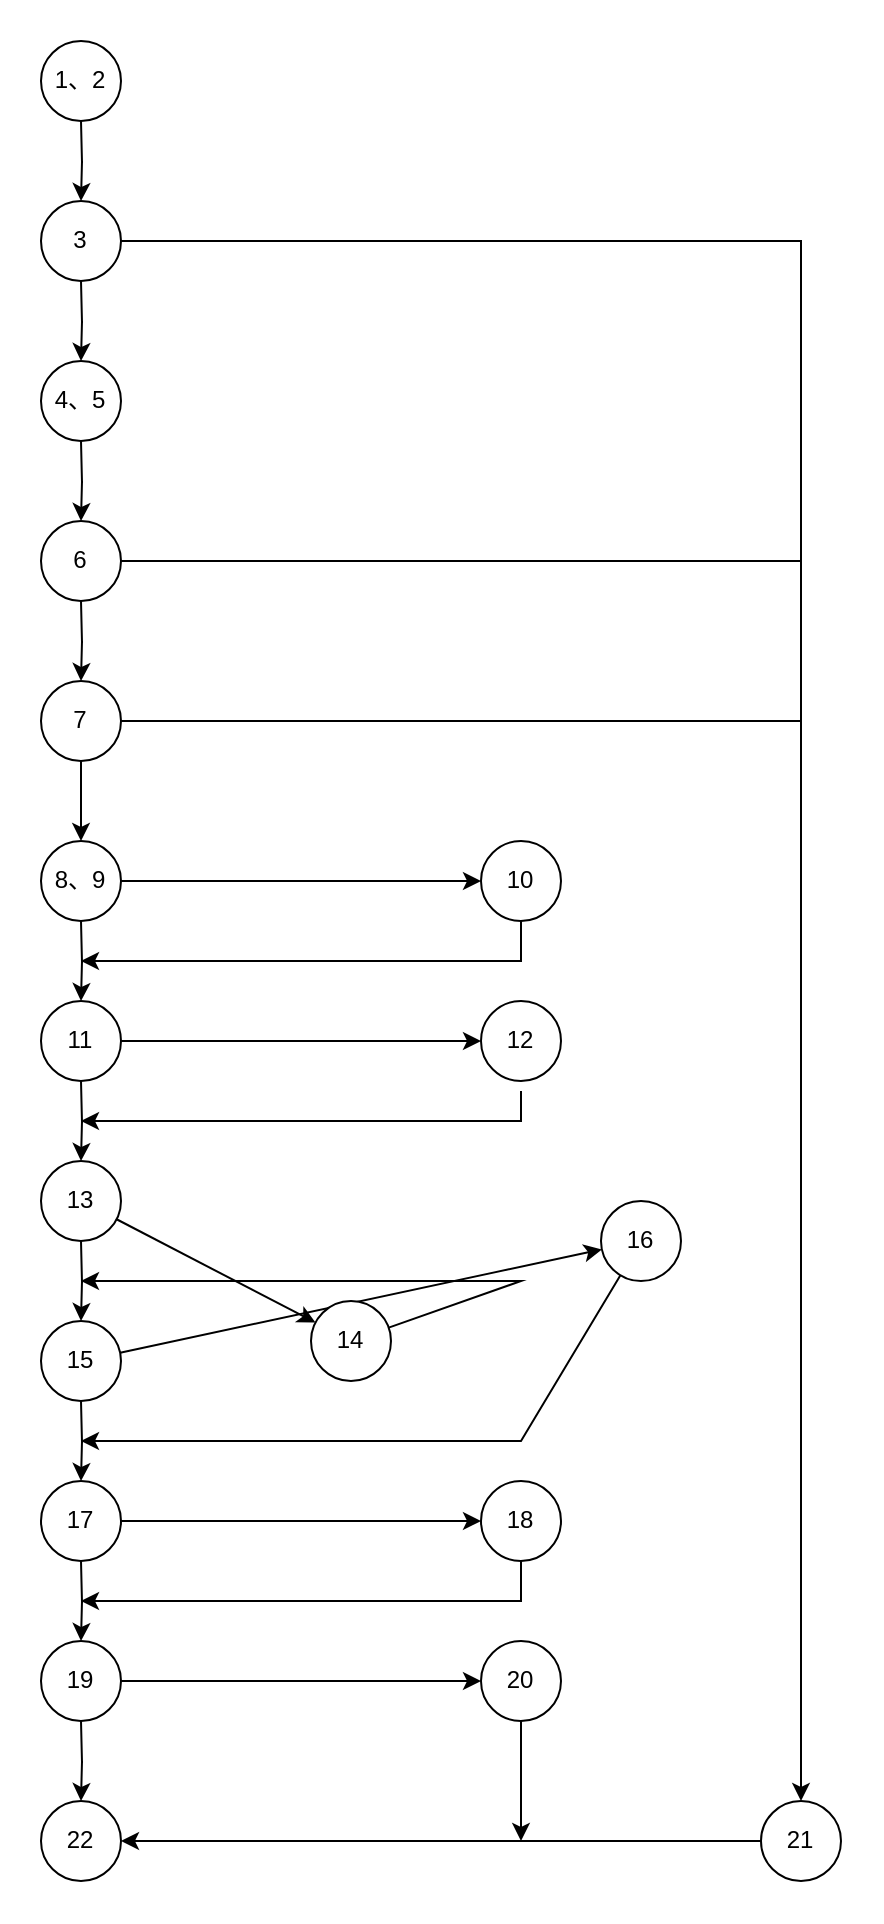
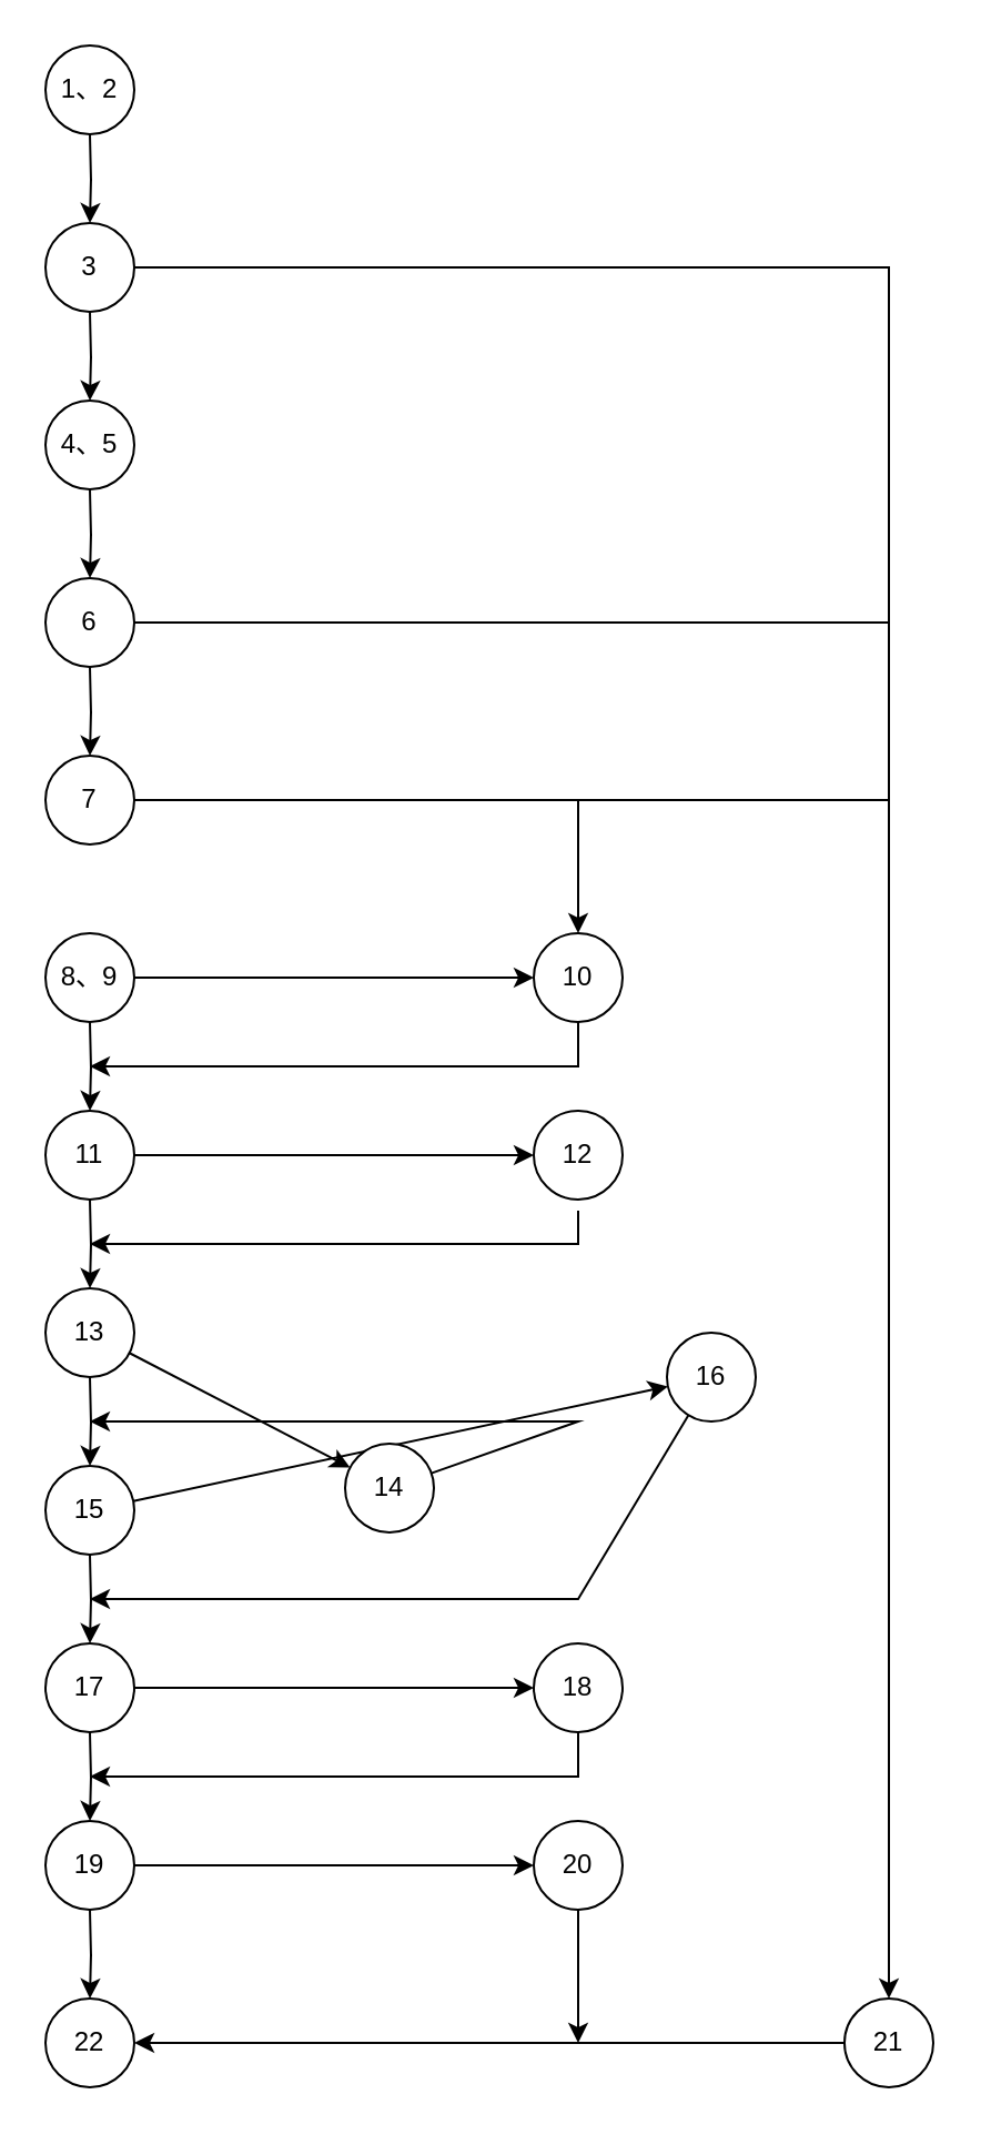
  <mxCell id="0" />
  <mxCell id="1" parent="0" />
  <mxCell id="2" value="" style="edgeStyle=orthogonalEdgeStyle;rounded=0;orthogonalLoop=1;jettySize=auto;html=1;" parent="1" edge="1"><mxGeometry relative="1" as="geometry"><mxPoint x="40" y="60" as="sourcePoint" /><mxPoint x="40" y="100" as="targetPoint" /></mxGeometry></mxCell>
  <mxCell id="3" value="" style="edgeStyle=orthogonalEdgeStyle;rounded=0;orthogonalLoop=1;jettySize=auto;html=1;" parent="1" edge="1"><mxGeometry relative="1" as="geometry"><mxPoint x="40" y="140" as="sourcePoint" /><mxPoint x="40" y="180" as="targetPoint" /></mxGeometry></mxCell>
  <mxCell id="4" value="" style="edgeStyle=orthogonalEdgeStyle;rounded=0;orthogonalLoop=1;jettySize=auto;html=1;" parent="1" edge="1"><mxGeometry relative="1" as="geometry"><mxPoint x="40" y="220" as="sourcePoint" /><mxPoint x="40" y="260" as="targetPoint" /></mxGeometry></mxCell>
  <mxCell id="5" value="" style="edgeStyle=orthogonalEdgeStyle;rounded=0;orthogonalLoop=1;jettySize=auto;html=1;" parent="1" edge="1"><mxGeometry relative="1" as="geometry"><mxPoint x="40" y="300" as="sourcePoint" /><mxPoint x="40" y="340" as="targetPoint" /></mxGeometry></mxCell>
  <mxCell id="6" value="" style="edgeStyle=orthogonalEdgeStyle;rounded=0;orthogonalLoop=1;jettySize=auto;html=1;" parent="1" edge="1"><mxGeometry relative="1" as="geometry"><mxPoint x="40" y="460" as="sourcePoint" /><mxPoint x="40" y="500" as="targetPoint" /></mxGeometry></mxCell>
  <mxCell id="7" value="" style="edgeStyle=orthogonalEdgeStyle;rounded=0;orthogonalLoop=1;jettySize=auto;html=1;" parent="1" edge="1"><mxGeometry relative="1" as="geometry"><mxPoint x="40" y="540" as="sourcePoint" /><mxPoint x="40" y="580" as="targetPoint" /></mxGeometry></mxCell>
  <mxCell id="8" value="" style="edgeStyle=orthogonalEdgeStyle;rounded=0;orthogonalLoop=1;jettySize=auto;html=1;" parent="1" edge="1"><mxGeometry relative="1" as="geometry"><mxPoint x="40" y="620" as="sourcePoint" /><mxPoint x="40" y="660" as="targetPoint" /></mxGeometry></mxCell>
  <mxCell id="9" value="" style="edgeStyle=orthogonalEdgeStyle;rounded=0;orthogonalLoop=1;jettySize=auto;html=1;" parent="1" edge="1"><mxGeometry relative="1" as="geometry"><mxPoint x="40" y="700" as="sourcePoint" /><mxPoint x="40" y="740" as="targetPoint" /></mxGeometry></mxCell>
  <mxCell id="10" value="" style="edgeStyle=orthogonalEdgeStyle;rounded=0;orthogonalLoop=1;jettySize=auto;html=1;" parent="1" edge="1"><mxGeometry relative="1" as="geometry"><mxPoint x="40" y="780" as="sourcePoint" /><mxPoint x="40" y="820" as="targetPoint" /></mxGeometry></mxCell>
  <mxCell id="11" value="" style="edgeStyle=orthogonalEdgeStyle;rounded=0;orthogonalLoop=1;jettySize=auto;html=1;" parent="1" edge="1"><mxGeometry relative="1" as="geometry"><mxPoint x="40" y="860" as="sourcePoint" /><mxPoint x="40" y="900" as="targetPoint" /></mxGeometry></mxCell>
  <mxCell id="12" value="" style="endArrow=classic;html=1;rounded=0;exitX=0;exitY=0.5;exitDx=0;exitDy=0;" parent="1" source="47" target="46" edge="1"><mxGeometry width="50" height="50" relative="1" as="geometry"><mxPoint x="360" y="920" as="sourcePoint" /><mxPoint x="80" y="920" as="targetPoint" /></mxGeometry></mxCell>
  <mxCell id="13" value="" style="endArrow=classic;html=1;rounded=0;" parent="1" source="34" target="35" edge="1"><mxGeometry width="50" height="50" relative="1" as="geometry"><mxPoint x="92.5" y="440" as="sourcePoint" /><mxPoint x="200" y="440" as="targetPoint" /></mxGeometry></mxCell>
  <mxCell id="14" value="" style="endArrow=classic;html=1;rounded=0;" parent="1" source="36" target="37" edge="1"><mxGeometry width="50" height="50" relative="1" as="geometry"><mxPoint x="92.5" y="520" as="sourcePoint" /><mxPoint x="200" y="520" as="targetPoint" /></mxGeometry></mxCell>
  <mxCell id="15" value="" style="endArrow=classic;html=1;rounded=0;" parent="1" source="38" target="39" edge="1"><mxGeometry width="50" height="50" relative="1" as="geometry"><mxPoint x="92.5" y="600" as="sourcePoint" /><mxPoint x="200" y="600" as="targetPoint" /></mxGeometry></mxCell>
  <mxCell id="16" value="" style="endArrow=classic;html=1;rounded=0;" parent="1" source="40" target="41" edge="1"><mxGeometry width="50" height="50" relative="1" as="geometry"><mxPoint x="92.5" y="680" as="sourcePoint" /><mxPoint x="200" y="680" as="targetPoint" /></mxGeometry></mxCell>
  <mxCell id="17" value="" style="endArrow=classic;html=1;rounded=0;" parent="1" source="42" target="44" edge="1"><mxGeometry width="50" height="50" relative="1" as="geometry"><mxPoint x="92.5" y="760" as="sourcePoint" /><mxPoint x="200" y="760" as="targetPoint" /></mxGeometry></mxCell>
  <mxCell id="18" value="" style="endArrow=classic;html=1;rounded=0;" parent="1" source="43" target="45" edge="1"><mxGeometry width="50" height="50" relative="1" as="geometry"><mxPoint x="92.5" y="840" as="sourcePoint" /><mxPoint x="200" y="840" as="targetPoint" /></mxGeometry></mxCell>
  <mxCell id="19" value="" style="endArrow=classic;html=1;rounded=0;exitX=0.5;exitY=1;exitDx=0;exitDy=0;" parent="1" source="35" edge="1"><mxGeometry width="50" height="50" relative="1" as="geometry"><mxPoint x="260" y="465" as="sourcePoint" /><mxPoint x="40" y="480" as="targetPoint" /><Array as="points"><mxPoint x="260" y="480" /></Array></mxGeometry></mxCell>
  <mxCell id="20" value="" style="endArrow=classic;html=1;rounded=0;" parent="1" edge="1"><mxGeometry width="50" height="50" relative="1" as="geometry"><mxPoint x="260" y="545" as="sourcePoint" /><mxPoint x="40" y="560" as="targetPoint" /><Array as="points"><mxPoint x="260" y="560" /></Array></mxGeometry></mxCell>
  <mxCell id="21" value="" style="endArrow=classic;html=1;rounded=0;" parent="1" source="41" edge="1"><mxGeometry width="50" height="50" relative="1" as="geometry"><mxPoint x="260" y="705" as="sourcePoint" /><mxPoint x="40" y="720" as="targetPoint" /><Array as="points"><mxPoint x="260" y="720" /></Array></mxGeometry></mxCell>
  <mxCell id="22" value="" style="endArrow=classic;html=1;rounded=0;" parent="1" source="39" edge="1"><mxGeometry width="50" height="50" relative="1" as="geometry"><mxPoint x="260" y="625" as="sourcePoint" /><mxPoint x="40" y="640" as="targetPoint" /><Array as="points"><mxPoint x="260" y="640" /></Array></mxGeometry></mxCell>
  <mxCell id="23" value="" style="endArrow=classic;html=1;rounded=0;" parent="1" source="44" edge="1"><mxGeometry width="50" height="50" relative="1" as="geometry"><mxPoint x="260" y="785" as="sourcePoint" /><mxPoint x="40" y="800" as="targetPoint" /><Array as="points"><mxPoint x="260" y="800" /></Array></mxGeometry></mxCell>
  <mxCell id="24" value="" style="endArrow=classic;html=1;rounded=0;" parent="1" source="45" edge="1"><mxGeometry width="50" height="50" relative="1" as="geometry"><mxPoint x="260" y="870" as="sourcePoint" /><mxPoint x="260" y="920" as="targetPoint" /></mxGeometry></mxCell>
  <mxCell id="25" value="" style="endArrow=classic;html=1;rounded=0;" parent="1" source="29" target="47" edge="1"><mxGeometry width="50" height="50" relative="1" as="geometry"><mxPoint x="92.5" y="120" as="sourcePoint" /><mxPoint x="400" y="980" as="targetPoint" /><Array as="points"><mxPoint x="400" y="120" /></Array></mxGeometry></mxCell>
  <mxCell id="26" value="" style="endArrow=none;html=1;rounded=0;" parent="1" source="31" edge="1"><mxGeometry width="50" height="50" relative="1" as="geometry"><mxPoint x="92.5" y="280" as="sourcePoint" /><mxPoint x="400" y="280" as="targetPoint" /></mxGeometry></mxCell>
  <mxCell id="27" value="" style="endArrow=none;html=1;rounded=0;" parent="1" source="33" edge="1"><mxGeometry width="50" height="50" relative="1" as="geometry"><mxPoint x="92.5" y="360" as="sourcePoint" /><mxPoint x="400" y="360" as="targetPoint" /></mxGeometry></mxCell>
  <mxCell id="28" value="1、2" style="ellipse;whiteSpace=wrap;html=1;aspect=fixed;" vertex="1" parent="1"><mxGeometry x="20" y="20" width="40" height="40" as="geometry" /></mxCell>
  <mxCell id="29" value="3" style="ellipse;whiteSpace=wrap;html=1;aspect=fixed;" vertex="1" parent="1"><mxGeometry x="20" y="100" width="40" height="40" as="geometry" /></mxCell>
  <mxCell id="30" value="4、5" style="ellipse;whiteSpace=wrap;html=1;aspect=fixed;" vertex="1" parent="1"><mxGeometry x="20" y="180" width="40" height="40" as="geometry" /></mxCell>
  <mxCell id="31" value="6" style="ellipse;whiteSpace=wrap;html=1;aspect=fixed;" vertex="1" parent="1"><mxGeometry x="20" y="260" width="40" height="40" as="geometry" /></mxCell>
- <mxCell id="32" value="" style="edgeStyle=orthogonalEdgeStyle;rounded=0;orthogonalLoop=1;jettySize=auto;html=1;" edge="1" parent="1" source="33" target="34"><mxGeometry relative="1" as="geometry" /></mxCell>
+ <mxCell id="32" value="" style="edgeStyle=orthogonalEdgeStyle;rounded=0;orthogonalLoop=1;jettySize=auto;html=1;" edge="1" parent="1" source="33" target="35"><mxGeometry relative="1" as="geometry" /></mxCell>
  <mxCell id="33" value="7" style="ellipse;whiteSpace=wrap;html=1;aspect=fixed;" vertex="1" parent="1"><mxGeometry x="20" y="340" width="40" height="40" as="geometry" /></mxCell>
  <mxCell id="34" value="8、9" style="ellipse;whiteSpace=wrap;html=1;aspect=fixed;" vertex="1" parent="1"><mxGeometry x="20" y="420" width="40" height="40" as="geometry" /></mxCell>
  <mxCell id="35" value="10" style="ellipse;whiteSpace=wrap;html=1;aspect=fixed;" vertex="1" parent="1"><mxGeometry x="240" y="420" width="40" height="40" as="geometry" /></mxCell>
  <mxCell id="36" value="11" style="ellipse;whiteSpace=wrap;html=1;aspect=fixed;" vertex="1" parent="1"><mxGeometry x="20" y="500" width="40" height="40" as="geometry" /></mxCell>
  <mxCell id="37" value="12" style="ellipse;whiteSpace=wrap;html=1;aspect=fixed;" vertex="1" parent="1"><mxGeometry x="240" y="500" width="40" height="40" as="geometry" /></mxCell>
  <mxCell id="38" value="13" style="ellipse;whiteSpace=wrap;html=1;aspect=fixed;" vertex="1" parent="1"><mxGeometry x="20" y="580" width="40" height="40" as="geometry" /></mxCell>
  <mxCell id="39" value="14" style="ellipse;whiteSpace=wrap;html=1;aspect=fixed;" vertex="1" parent="1"><mxGeometry x="155" y="650" width="40" height="40" as="geometry" /></mxCell>
  <mxCell id="40" value="15" style="ellipse;whiteSpace=wrap;html=1;aspect=fixed;" vertex="1" parent="1"><mxGeometry x="20" y="660" width="40" height="40" as="geometry" /></mxCell>
  <mxCell id="41" value="16" style="ellipse;whiteSpace=wrap;html=1;aspect=fixed;" vertex="1" parent="1"><mxGeometry x="300" y="600" width="40" height="40" as="geometry" /></mxCell>
  <mxCell id="42" value="17" style="ellipse;whiteSpace=wrap;html=1;aspect=fixed;" vertex="1" parent="1"><mxGeometry x="20" y="740" width="40" height="40" as="geometry" /></mxCell>
  <mxCell id="43" value="19" style="ellipse;whiteSpace=wrap;html=1;aspect=fixed;" vertex="1" parent="1"><mxGeometry x="20" y="820" width="40" height="40" as="geometry" /></mxCell>
  <mxCell id="44" value="18" style="ellipse;whiteSpace=wrap;html=1;aspect=fixed;" vertex="1" parent="1"><mxGeometry x="240" y="740" width="40" height="40" as="geometry" /></mxCell>
  <mxCell id="45" value="20" style="ellipse;whiteSpace=wrap;html=1;aspect=fixed;" vertex="1" parent="1"><mxGeometry x="240" y="820" width="40" height="40" as="geometry" /></mxCell>
  <mxCell id="46" value="22" style="ellipse;whiteSpace=wrap;html=1;aspect=fixed;" vertex="1" parent="1"><mxGeometry x="20" y="900" width="40" height="40" as="geometry" /></mxCell>
  <mxCell id="47" value="21" style="ellipse;whiteSpace=wrap;html=1;aspect=fixed;" vertex="1" parent="1"><mxGeometry x="380" y="900" width="40" height="40" as="geometry" /></mxCell>
